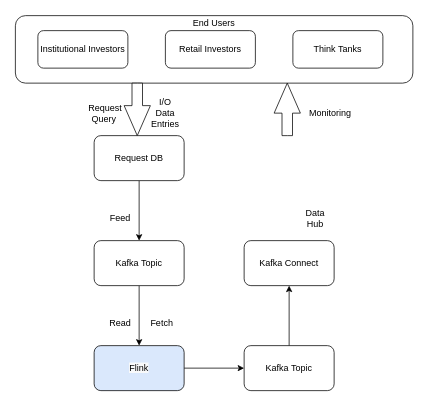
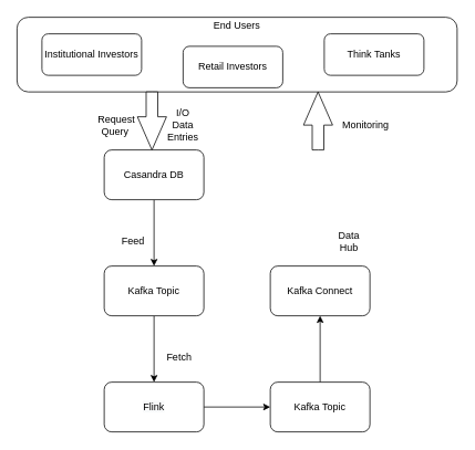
  <mxCell id="0" />
  <mxCell id="1" parent="0" />
  <mxCell id="2" value="" style="whiteSpace=wrap;html=1;rounded=1;" vertex="1" parent="1"><mxGeometry x="20" y="20" width="530" height="90" as="geometry" /></mxCell>
  <mxCell id="3" value="Institutional Investors" style="whiteSpace=wrap;html=1;rounded=1;" vertex="1" parent="1"><mxGeometry x="50" y="40" width="120" height="50" as="geometry" /></mxCell>
- <mxCell id="4" value="Retail Investors" style="whiteSpace=wrap;html=1;rounded=1;" vertex="1" parent="1"><mxGeometry x="220" y="40" width="120" height="50" as="geometry" /></mxCell>
+ <mxCell id="4" value="Retail Investors" style="whiteSpace=wrap;html=1;rounded=1;" vertex="1" parent="1"><mxGeometry x="220" y="55" width="120" height="50" as="geometry" /></mxCell>
  <mxCell id="5" value="Think Tanks" style="whiteSpace=wrap;html=1;rounded=1;" vertex="1" parent="1"><mxGeometry x="390" y="40" width="120" height="50" as="geometry" /></mxCell>
  <mxCell id="6" value="&amp;nbsp;End Users&amp;nbsp;" style="text;html=1;strokeColor=none;fillColor=none;align=center;verticalAlign=middle;whiteSpace=wrap;rounded=1;" vertex="1" parent="1"><mxGeometry x="105" y="20" width="360" height="20" as="geometry" /></mxCell>
  <mxCell id="7" value="" style="edgeStyle=orthogonalEdgeStyle;orthogonalLoop=1;jettySize=auto;html=1;" edge="1" parent="1" source="8" target="10"><mxGeometry relative="1" as="geometry" /></mxCell>
- <mxCell id="8" value="Request DB" style="whiteSpace=wrap;html=1;rounded=1;" vertex="1" parent="1"><mxGeometry x="125" y="180" width="120" height="60" as="geometry" /></mxCell>
+ <mxCell id="8" value="Casandra DB" style="whiteSpace=wrap;html=1;rounded=1;" vertex="1" parent="1"><mxGeometry x="125" y="180" width="120" height="60" as="geometry" /></mxCell>
  <mxCell id="9" value="" style="edgeStyle=orthogonalEdgeStyle;orthogonalLoop=1;jettySize=auto;html=1;" edge="1" parent="1" source="10" target="12"><mxGeometry relative="1" as="geometry" /></mxCell>
  <mxCell id="10" value="Kafka Topic" style="whiteSpace=wrap;html=1;rounded=1;" vertex="1" parent="1"><mxGeometry x="125" y="320" width="120" height="60" as="geometry" /></mxCell>
  <mxCell id="11" value="" style="edgeStyle=orthogonalEdgeStyle;orthogonalLoop=1;jettySize=auto;html=1;" edge="1" parent="1" source="12" target="14"><mxGeometry relative="1" as="geometry" /></mxCell>
- <mxCell id="12" value="&#10;&#10;&lt;span style=&quot;color: rgb(0, 0, 0); font-family: helvetica; font-size: 12px; font-style: normal; font-weight: 400; letter-spacing: normal; text-align: center; text-indent: 0px; text-transform: none; word-spacing: 0px; background-color: rgb(248, 249, 250); display: inline; float: none;&quot;&gt;Flink&lt;/span&gt;&#10;&#10;" style="whiteSpace=wrap;html=1;rounded=1;fillColor=#dae8fc;" vertex="1" parent="1"><mxGeometry x="125" y="460" width="120" height="60" as="geometry" /></mxCell>
+ <mxCell id="12" value="&#10;&#10;&lt;span style=&quot;color: rgb(0, 0, 0); font-family: helvetica; font-size: 12px; font-style: normal; font-weight: 400; letter-spacing: normal; text-align: center; text-indent: 0px; text-transform: none; word-spacing: 0px; background-color: rgb(248, 249, 250); display: inline; float: none;&quot;&gt;Flink&lt;/span&gt;&#10;&#10;" style="whiteSpace=wrap;html=1;rounded=1;" vertex="1" parent="1"><mxGeometry x="125" y="460" width="120" height="60" as="geometry" /></mxCell>
  <mxCell id="13" value="" style="edgeStyle=orthogonalEdgeStyle;orthogonalLoop=1;jettySize=auto;html=1;" edge="1" parent="1" source="14" target="15"><mxGeometry relative="1" as="geometry" /></mxCell>
  <mxCell id="14" value="Kafka Topic" style="whiteSpace=wrap;html=1;rounded=1;" vertex="1" parent="1"><mxGeometry x="325" y="460" width="120" height="60" as="geometry" /></mxCell>
  <mxCell id="15" value="Kafka Connect" style="whiteSpace=wrap;html=1;rounded=1;" vertex="1" parent="1"><mxGeometry x="325" y="320" width="120" height="60" as="geometry" /></mxCell>
  <mxCell id="16" value="" style="html=1;shadow=0;dashed=0;align=center;verticalAlign=middle;shape=mxgraph.arrows2.arrow;dy=0.6;dx=40;direction=north;notch=0;rounded=1;" vertex="1" parent="1"><mxGeometry x="365" y="110" width="35" height="70" as="geometry" /></mxCell>
  <mxCell id="17" value="" style="html=1;shadow=0;dashed=0;align=center;verticalAlign=middle;shape=mxgraph.arrows2.arrow;dy=0.6;dx=40;direction=south;notch=0;rounded=1;" vertex="1" parent="1"><mxGeometry x="165" y="110" width="35" height="70" as="geometry" /></mxCell>
  <mxCell id="18" value="Request Query&amp;nbsp;" style="text;html=1;strokeColor=none;fillColor=none;align=center;verticalAlign=middle;whiteSpace=wrap;rounded=1;" vertex="1" parent="1"><mxGeometry x="120" y="140" width="40" height="20" as="geometry" /></mxCell>
  <mxCell id="19" value="I/O Data Entries" style="text;html=1;strokeColor=none;fillColor=none;align=center;verticalAlign=middle;whiteSpace=wrap;rounded=1;" vertex="1" parent="1"><mxGeometry x="200" y="140" width="40" height="20" as="geometry" /></mxCell>
  <mxCell id="20" value="Monitoring" style="text;html=1;strokeColor=none;fillColor=none;align=center;verticalAlign=middle;whiteSpace=wrap;rounded=1;" vertex="1" parent="1"><mxGeometry x="420" y="140" width="40" height="20" as="geometry" /></mxCell>
- <mxCell id="21" value="Read" style="text;html=1;strokeColor=none;fillColor=none;align=center;verticalAlign=middle;whiteSpace=wrap;rounded=1;" vertex="1" parent="1"><mxGeometry x="140" y="420" width="40" height="20" as="geometry" /></mxCell>
  <mxCell id="22" value="Fetch" style="text;html=1;align=center;verticalAlign=middle;resizable=0;points=[];autosize=1;rounded=1;" vertex="1" parent="1"><mxGeometry x="190" y="420" width="50" height="20" as="geometry" /></mxCell>
  <mxCell id="23" value="Feed" style="text;html=1;strokeColor=none;fillColor=none;align=center;verticalAlign=middle;whiteSpace=wrap;rounded=1;" vertex="1" parent="1"><mxGeometry x="140" y="280" width="40" height="20" as="geometry" /></mxCell>
  <mxCell id="24" value="Data Hub" style="text;html=1;strokeColor=none;fillColor=none;align=center;verticalAlign=middle;whiteSpace=wrap;rounded=1;" vertex="1" parent="1"><mxGeometry x="400" y="280" width="40" height="20" as="geometry" /></mxCell>
